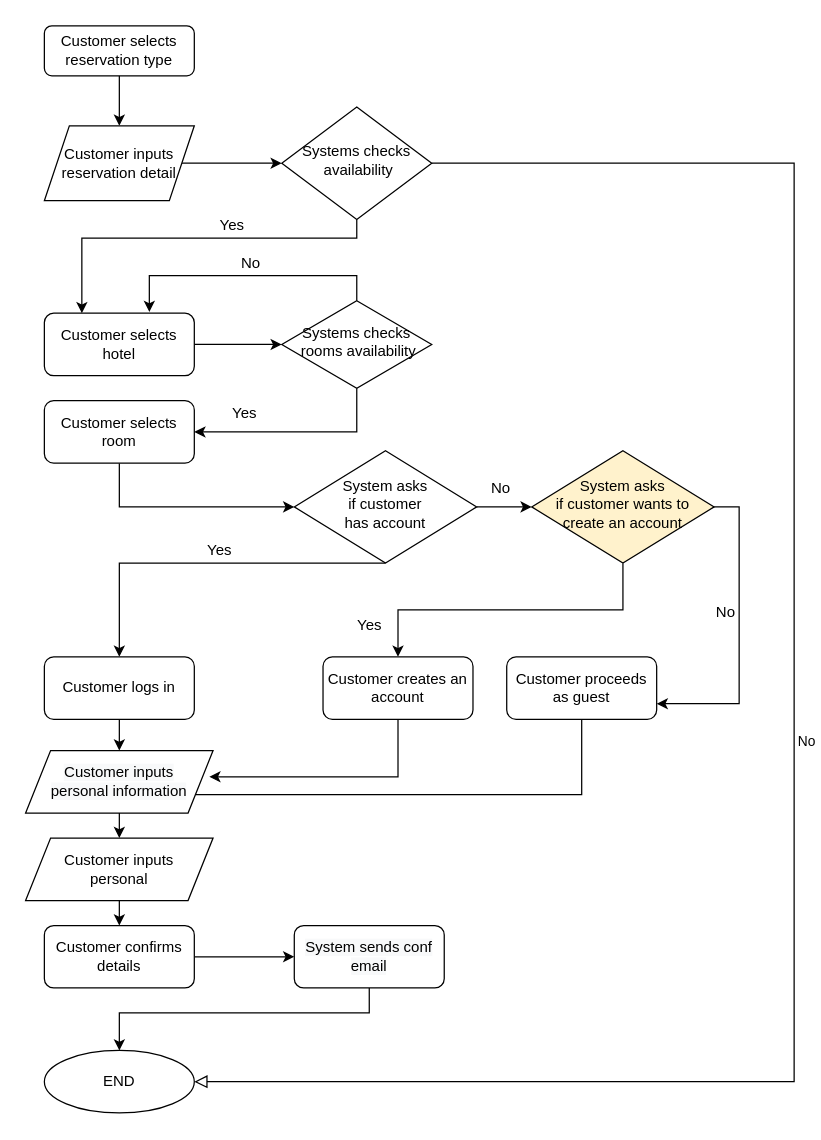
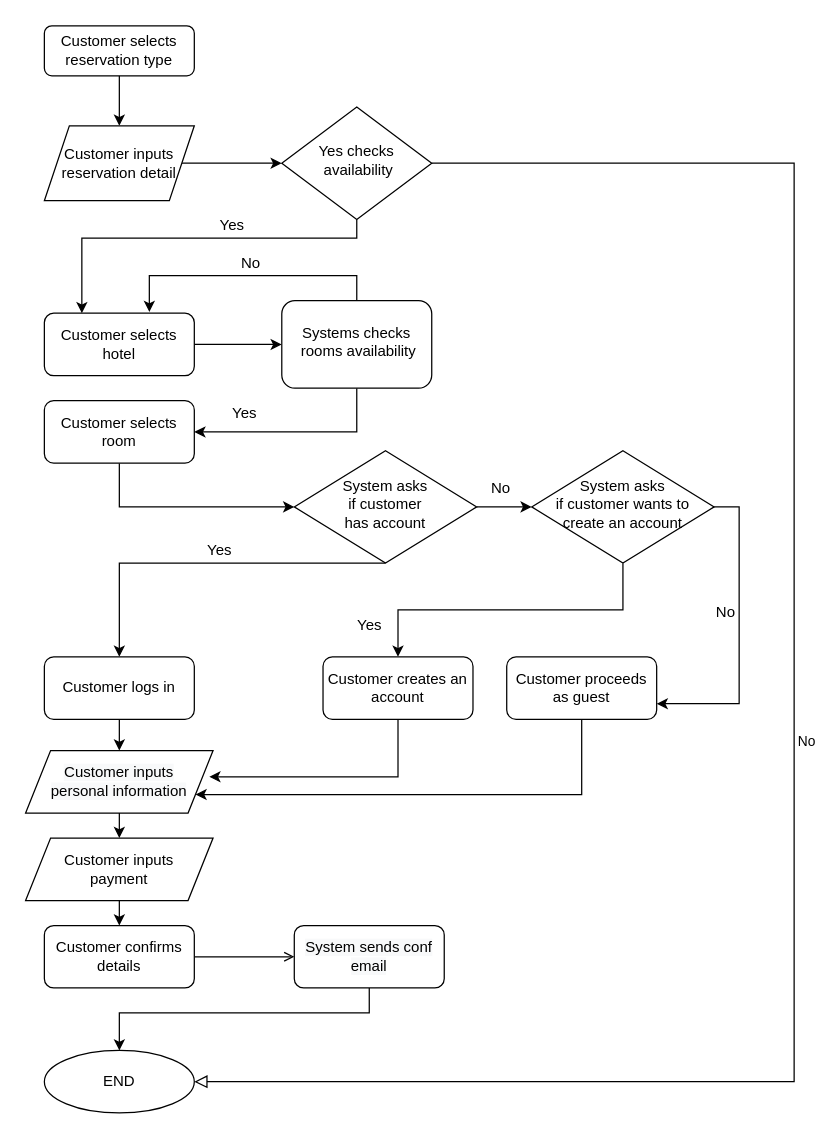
  <mxCell id="0" />
  <mxCell id="1" parent="0" />
  <mxCell id="2" style="edgeStyle=orthogonalEdgeStyle;rounded=0;orthogonalLoop=1;jettySize=auto;html=1;exitX=0.5;exitY=1;exitDx=0;exitDy=0;" edge="1" parent="1" source="3" target="10"><mxGeometry relative="1" as="geometry" /></mxCell>
  <mxCell id="3" value="Customer selects reservation type" style="rounded=1;whiteSpace=wrap;html=1;fontSize=12;glass=0;strokeWidth=1;shadow=0;" parent="1" vertex="1"><mxGeometry x="35" y="20" width="120" height="40" as="geometry" /></mxCell>
  <mxCell id="4" value="No" style="edgeStyle=orthogonalEdgeStyle;rounded=0;html=1;jettySize=auto;orthogonalLoop=1;fontSize=11;endArrow=block;endFill=0;endSize=8;strokeWidth=1;shadow=0;labelBackgroundColor=none;entryX=1;entryY=0.5;entryDx=0;entryDy=0;" parent="1" source="6" target="11" edge="1"><mxGeometry y="10" relative="1" as="geometry"><mxPoint as="offset" /><mxPoint x="265" y="550" as="targetPoint" /><Array as="points"><mxPoint x="635" y="130" /><mxPoint x="635" y="865" /></Array></mxGeometry></mxCell>
  <mxCell id="5" style="edgeStyle=orthogonalEdgeStyle;rounded=0;orthogonalLoop=1;jettySize=auto;html=1;exitX=0.5;exitY=1;exitDx=0;exitDy=0;entryX=0.25;entryY=0;entryDx=0;entryDy=0;startArrow=none;" edge="1" parent="1" source="6" target="8"><mxGeometry relative="1" as="geometry"><mxPoint x="175" y="195" as="sourcePoint" /><Array as="points"><mxPoint x="285" y="190" /><mxPoint x="65" y="190" /></Array></mxGeometry></mxCell>
- <mxCell id="6" value="Systems checks&lt;br&gt;&amp;nbsp;availability" style="rhombus;whiteSpace=wrap;html=1;shadow=0;fontFamily=Helvetica;fontSize=12;align=center;strokeWidth=1;spacing=6;spacingTop=-4;" parent="1" vertex="1"><mxGeometry x="225" y="85" width="120" height="90" as="geometry" /></mxCell>
+ <mxCell id="6" value="Yes checks&lt;br&gt;&amp;nbsp;availability" style="rhombus;whiteSpace=wrap;html=1;shadow=0;fontFamily=Helvetica;fontSize=12;align=center;strokeWidth=1;spacing=6;spacingTop=-4;" parent="1" vertex="1"><mxGeometry x="225" y="85" width="120" height="90" as="geometry" /></mxCell>
  <mxCell id="7" value="" style="edgeStyle=orthogonalEdgeStyle;rounded=0;orthogonalLoop=1;jettySize=auto;html=1;" edge="1" parent="1" source="8" target="14"><mxGeometry relative="1" as="geometry" /></mxCell>
  <mxCell id="8" value="Customer selects hotel" style="rounded=1;whiteSpace=wrap;html=1;fontSize=12;glass=0;strokeWidth=1;shadow=0;" parent="1" vertex="1"><mxGeometry x="35" y="250" width="120" height="50" as="geometry" /></mxCell>
  <mxCell id="9" style="edgeStyle=orthogonalEdgeStyle;rounded=0;orthogonalLoop=1;jettySize=auto;html=1;exitX=1;exitY=0.5;exitDx=0;exitDy=0;entryX=0;entryY=0.5;entryDx=0;entryDy=0;" edge="1" parent="1" source="10" target="6"><mxGeometry relative="1" as="geometry" /></mxCell>
  <mxCell id="10" value="Customer inputs reservation detail" style="shape=parallelogram;perimeter=parallelogramPerimeter;whiteSpace=wrap;html=1;fixedSize=1;" vertex="1" parent="1"><mxGeometry x="35" y="100" width="120" height="60" as="geometry" /></mxCell>
  <mxCell id="11" value="END" style="ellipse;whiteSpace=wrap;html=1;" vertex="1" parent="1"><mxGeometry x="35" y="840" width="120" height="50" as="geometry" /></mxCell>
  <mxCell id="12" style="edgeStyle=orthogonalEdgeStyle;rounded=0;orthogonalLoop=1;jettySize=auto;html=1;exitX=0.5;exitY=1;exitDx=0;exitDy=0;" edge="1" parent="1" source="14" target="17"><mxGeometry relative="1" as="geometry"><Array as="points"><mxPoint x="285" y="345" /></Array></mxGeometry></mxCell>
  <mxCell id="13" style="edgeStyle=orthogonalEdgeStyle;rounded=0;orthogonalLoop=1;jettySize=auto;html=1;exitX=0.5;exitY=0;exitDx=0;exitDy=0;entryX=0.7;entryY=-0.02;entryDx=0;entryDy=0;entryPerimeter=0;" edge="1" parent="1" source="14" target="8"><mxGeometry relative="1" as="geometry"><Array as="points"><mxPoint x="285" y="220" /><mxPoint x="119" y="220" /></Array></mxGeometry></mxCell>
- <mxCell id="14" value="Systems checks&lt;br&gt;&amp;nbsp;rooms availability" style="rhombus;whiteSpace=wrap;html=1;shadow=0;fontFamily=Helvetica;fontSize=12;align=center;strokeWidth=1;spacing=6;spacingTop=-4;" vertex="1" parent="1"><mxGeometry x="225" y="240" width="120" height="70" as="geometry" /></mxCell>
+ <mxCell id="14" value="Systems checks&lt;br&gt;&amp;nbsp;rooms availability" style="whiteSpace=wrap;html=1;shadow=0;fontFamily=Helvetica;fontSize=12;align=center;strokeWidth=1;spacing=6;spacingTop=-4;rounded=1;" vertex="1" parent="1"><mxGeometry x="225" y="240" width="120" height="70" as="geometry" /></mxCell>
  <mxCell id="15" value="Yes" style="text;html=1;align=center;verticalAlign=middle;resizable=0;points=[];autosize=1;strokeColor=none;" vertex="1" parent="1"><mxGeometry x="95" y="550" width="40" height="20" as="geometry" /></mxCell>
  <mxCell id="16" style="edgeStyle=orthogonalEdgeStyle;rounded=0;orthogonalLoop=1;jettySize=auto;html=1;exitX=0.5;exitY=1;exitDx=0;exitDy=0;" edge="1" parent="1" source="17" target="20"><mxGeometry relative="1" as="geometry" /></mxCell>
  <mxCell id="17" value="Customer selects room" style="rounded=1;whiteSpace=wrap;html=1;fontSize=12;glass=0;strokeWidth=1;shadow=0;" vertex="1" parent="1"><mxGeometry x="35" y="320" width="120" height="50" as="geometry" /></mxCell>
  <mxCell id="18" style="edgeStyle=orthogonalEdgeStyle;rounded=0;orthogonalLoop=1;jettySize=auto;html=1;exitX=0.5;exitY=1;exitDx=0;exitDy=0;entryX=0.5;entryY=0;entryDx=0;entryDy=0;" edge="1" parent="1" source="20" target="26"><mxGeometry relative="1" as="geometry"><Array as="points"><mxPoint x="95" y="510" /><mxPoint x="95" y="510" /></Array></mxGeometry></mxCell>
  <mxCell id="19" style="edgeStyle=orthogonalEdgeStyle;rounded=0;orthogonalLoop=1;jettySize=auto;html=1;exitX=1;exitY=0.5;exitDx=0;exitDy=0;entryX=0;entryY=0.5;entryDx=0;entryDy=0;" edge="1" parent="1" source="20" target="30"><mxGeometry relative="1" as="geometry"><mxPoint x="235" y="435" as="targetPoint" /></mxGeometry></mxCell>
  <mxCell id="20" value="System asks&lt;br&gt;if customer&lt;br&gt;has account" style="rhombus;whiteSpace=wrap;html=1;shadow=0;fontFamily=Helvetica;fontSize=12;align=center;strokeWidth=1;spacing=6;spacingTop=-4;" vertex="1" parent="1"><mxGeometry x="235" y="360" width="146" height="90" as="geometry" /></mxCell>
  <mxCell id="21" value="Yes" style="text;html=1;align=center;verticalAlign=middle;resizable=0;points=[];autosize=1;strokeColor=none;" vertex="1" parent="1"><mxGeometry x="165" y="170" width="40" height="20" as="geometry" /></mxCell>
  <mxCell id="22" style="edgeStyle=orthogonalEdgeStyle;rounded=0;orthogonalLoop=1;jettySize=auto;html=1;exitX=0.5;exitY=1;exitDx=0;exitDy=0;" edge="1" parent="1" source="14" target="14"><mxGeometry relative="1" as="geometry" /></mxCell>
  <mxCell id="23" value="No" style="text;html=1;align=center;verticalAlign=middle;resizable=0;points=[];autosize=1;strokeColor=none;" vertex="1" parent="1"><mxGeometry x="185" y="200" width="30" height="20" as="geometry" /></mxCell>
  <mxCell id="24" value="Yes" style="text;html=1;align=center;verticalAlign=middle;resizable=0;points=[];autosize=1;strokeColor=none;" vertex="1" parent="1"><mxGeometry x="175" y="320" width="40" height="20" as="geometry" /></mxCell>
  <mxCell id="25" value="" style="edgeStyle=orthogonalEdgeStyle;rounded=0;orthogonalLoop=1;jettySize=auto;html=1;entryX=0.5;entryY=0;entryDx=0;entryDy=0;" edge="1" parent="1" source="26"><mxGeometry relative="1" as="geometry"><mxPoint x="95" y="600" as="targetPoint" /></mxGeometry></mxCell>
  <mxCell id="26" value="Customer logs in" style="rounded=1;whiteSpace=wrap;html=1;fontSize=12;glass=0;strokeWidth=1;shadow=0;" vertex="1" parent="1"><mxGeometry x="35" y="525" width="120" height="50" as="geometry" /></mxCell>
  <mxCell id="27" value="Yes" style="text;html=1;align=center;verticalAlign=middle;resizable=0;points=[];autosize=1;strokeColor=none;" vertex="1" parent="1"><mxGeometry x="155" y="430" width="40" height="20" as="geometry" /></mxCell>
  <mxCell id="28" style="edgeStyle=orthogonalEdgeStyle;rounded=0;orthogonalLoop=1;jettySize=auto;html=1;exitX=0.5;exitY=1;exitDx=0;exitDy=0;entryX=0.5;entryY=0;entryDx=0;entryDy=0;" edge="1" parent="1" source="30" target="35"><mxGeometry relative="1" as="geometry" /></mxCell>
  <mxCell id="29" style="edgeStyle=orthogonalEdgeStyle;rounded=0;orthogonalLoop=1;jettySize=auto;html=1;exitX=1;exitY=0.5;exitDx=0;exitDy=0;entryX=1;entryY=0.75;entryDx=0;entryDy=0;" edge="1" parent="1" source="30" target="38"><mxGeometry relative="1" as="geometry" /></mxCell>
- <mxCell id="30" value="System asks&lt;br&gt;if customer wants to create an account" style="rhombus;whiteSpace=wrap;html=1;shadow=0;fontFamily=Helvetica;fontSize=12;align=center;strokeWidth=1;spacing=6;spacingTop=-4;fillColor=#fff2cc;" vertex="1" parent="1"><mxGeometry x="425" y="360" width="146" height="90" as="geometry" /></mxCell>
+ <mxCell id="30" value="System asks&lt;br&gt;if customer wants to create an account" style="rhombus;whiteSpace=wrap;html=1;shadow=0;fontFamily=Helvetica;fontSize=12;align=center;strokeWidth=1;spacing=6;spacingTop=-4;" vertex="1" parent="1"><mxGeometry x="425" y="360" width="146" height="90" as="geometry" /></mxCell>
  <mxCell id="31" style="edgeStyle=orthogonalEdgeStyle;rounded=0;orthogonalLoop=1;jettySize=auto;html=1;exitX=1;exitY=0.75;exitDx=0;exitDy=0;" edge="1" parent="1"><mxGeometry relative="1" as="geometry"><mxPoint x="155" y="638" as="targetPoint" /><mxPoint x="155" y="637.5" as="sourcePoint" /></mxGeometry></mxCell>
- <mxCell id="32" style="edgeStyle=orthogonalEdgeStyle;rounded=0;orthogonalLoop=1;jettySize=auto;html=1;exitX=1;exitY=0.5;exitDx=0;exitDy=0;" edge="1" parent="1" source="33" target="41"><mxGeometry relative="1" as="geometry" /></mxCell>
+ <mxCell id="32" style="edgeStyle=orthogonalEdgeStyle;rounded=0;orthogonalLoop=1;jettySize=auto;html=1;exitX=1;exitY=0.5;exitDx=0;exitDy=0;endArrow=open;" edge="1" parent="1" source="33" target="41"><mxGeometry relative="1" as="geometry" /></mxCell>
  <mxCell id="33" value="Customer confirms details" style="rounded=1;whiteSpace=wrap;html=1;" vertex="1" parent="1"><mxGeometry x="35" y="740" width="120" height="50" as="geometry" /></mxCell>
  <mxCell id="34" style="edgeStyle=orthogonalEdgeStyle;rounded=0;orthogonalLoop=1;jettySize=auto;html=1;exitX=0.5;exitY=1;exitDx=0;exitDy=0;entryX=0.98;entryY=0.42;entryDx=0;entryDy=0;entryPerimeter=0;" edge="1" parent="1" source="35" target="44"><mxGeometry relative="1" as="geometry"><Array as="points"><mxPoint x="318" y="621" /></Array></mxGeometry></mxCell>
  <mxCell id="35" value="Customer creates an account" style="rounded=1;whiteSpace=wrap;html=1;fontSize=12;glass=0;strokeWidth=1;shadow=0;" vertex="1" parent="1"><mxGeometry x="258" y="525" width="120" height="50" as="geometry" /></mxCell>
  <mxCell id="36" value="Yes" style="text;html=1;align=center;verticalAlign=middle;resizable=0;points=[];autosize=1;strokeColor=none;" vertex="1" parent="1"><mxGeometry x="275" y="490" width="40" height="20" as="geometry" /></mxCell>
- <mxCell id="37" style="edgeStyle=orthogonalEdgeStyle;rounded=0;orthogonalLoop=1;jettySize=auto;html=1;exitX=0.5;exitY=1;exitDx=0;exitDy=0;entryX=1;entryY=0.75;entryDx=0;entryDy=0;endArrow=none;" edge="1" parent="1" source="38" target="44"><mxGeometry relative="1" as="geometry"><Array as="points"><mxPoint x="465" y="635" /></Array></mxGeometry></mxCell>
+ <mxCell id="37" style="edgeStyle=orthogonalEdgeStyle;rounded=0;orthogonalLoop=1;jettySize=auto;html=1;exitX=0.5;exitY=1;exitDx=0;exitDy=0;entryX=1;entryY=0.75;entryDx=0;entryDy=0;" edge="1" parent="1" source="38" target="44"><mxGeometry relative="1" as="geometry"><Array as="points"><mxPoint x="465" y="635" /></Array></mxGeometry></mxCell>
  <mxCell id="38" value="Customer proceeds as guest" style="rounded=1;whiteSpace=wrap;html=1;" vertex="1" parent="1"><mxGeometry x="405" y="525" width="120" height="50" as="geometry" /></mxCell>
  <mxCell id="39" value="No" style="text;html=1;align=center;verticalAlign=middle;resizable=0;points=[];autosize=1;strokeColor=none;" vertex="1" parent="1"><mxGeometry x="565" y="480" width="30" height="20" as="geometry" /></mxCell>
  <mxCell id="40" style="edgeStyle=orthogonalEdgeStyle;rounded=0;orthogonalLoop=1;jettySize=auto;html=1;entryX=0.5;entryY=0;entryDx=0;entryDy=0;" edge="1" parent="1" source="41" target="11"><mxGeometry relative="1" as="geometry"><Array as="points"><mxPoint x="295" y="810" /><mxPoint x="95" y="810" /></Array></mxGeometry></mxCell>
  <mxCell id="41" value="&lt;meta charset=&quot;utf-8&quot;&gt;&lt;span style=&quot;color: rgb(0, 0, 0); font-family: helvetica; font-size: 12px; font-style: normal; font-weight: 400; letter-spacing: normal; text-align: center; text-indent: 0px; text-transform: none; word-spacing: 0px; background-color: rgb(248, 249, 250); display: inline; float: none;&quot;&gt;System sends conf email&lt;/span&gt;" style="rounded=1;whiteSpace=wrap;html=1;" vertex="1" parent="1"><mxGeometry x="235" y="740" width="120" height="50" as="geometry" /></mxCell>
  <mxCell id="42" value="No" style="text;html=1;align=center;verticalAlign=middle;resizable=0;points=[];autosize=1;strokeColor=none;" vertex="1" parent="1"><mxGeometry x="385" y="380" width="30" height="20" as="geometry" /></mxCell>
  <mxCell id="43" style="edgeStyle=orthogonalEdgeStyle;rounded=0;orthogonalLoop=1;jettySize=auto;html=1;exitX=0.5;exitY=1;exitDx=0;exitDy=0;entryX=0.5;entryY=0;entryDx=0;entryDy=0;" edge="1" parent="1" source="44" target="46"><mxGeometry relative="1" as="geometry" /></mxCell>
  <mxCell id="44" value="&lt;span style=&quot;color: rgb(0 , 0 , 0) ; font-family: &amp;#34;helvetica&amp;#34; ; font-size: 12px ; font-style: normal ; font-weight: 400 ; letter-spacing: normal ; text-align: center ; text-indent: 0px ; text-transform: none ; word-spacing: 0px ; background-color: rgb(248 , 249 , 250) ; display: inline ; float: none&quot;&gt;Customer inputs&lt;br&gt;personal information&lt;/span&gt;" style="shape=parallelogram;perimeter=parallelogramPerimeter;whiteSpace=wrap;html=1;fixedSize=1;" vertex="1" parent="1"><mxGeometry x="20" y="600" width="150" height="50" as="geometry" /></mxCell>
  <mxCell id="45" style="edgeStyle=orthogonalEdgeStyle;rounded=0;orthogonalLoop=1;jettySize=auto;html=1;exitX=0.5;exitY=1;exitDx=0;exitDy=0;entryX=0.5;entryY=0;entryDx=0;entryDy=0;" edge="1" parent="1" source="46" target="33"><mxGeometry relative="1" as="geometry" /></mxCell>
- <mxCell id="46" value="Customer inputs&lt;br&gt;personal" style="shape=parallelogram;perimeter=parallelogramPerimeter;whiteSpace=wrap;html=1;fixedSize=1;" vertex="1" parent="1"><mxGeometry x="20" y="670" width="150" height="50" as="geometry" /></mxCell>
+ <mxCell id="46" value="Customer inputs&lt;br&gt;payment" style="shape=parallelogram;perimeter=parallelogramPerimeter;whiteSpace=wrap;html=1;fixedSize=1;" vertex="1" parent="1"><mxGeometry x="20" y="670" width="150" height="50" as="geometry" /></mxCell>
